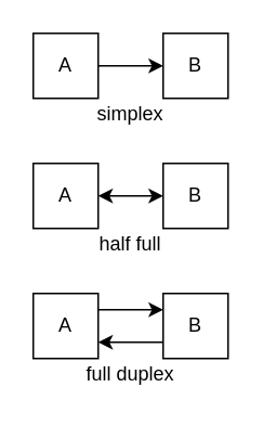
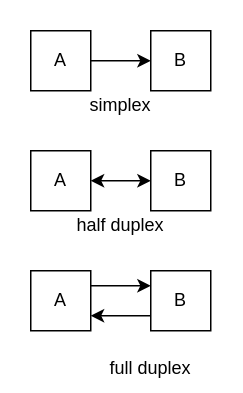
  <mxCell id="0" />
  <mxCell id="1" parent="0" />
  <mxCell id="2" value="A" style="rounded=0;whiteSpace=wrap;html=1;" vertex="1" parent="1"><mxGeometry x="20" y="20" width="40" height="40" as="geometry" /></mxCell>
  <mxCell id="3" value="B" style="rounded=0;whiteSpace=wrap;html=1;" vertex="1" parent="1"><mxGeometry x="100" y="20" width="40" height="40" as="geometry" /></mxCell>
  <mxCell id="4" value="" style="endArrow=classic;html=1;exitX=1;exitY=0.5;exitDx=0;exitDy=0;entryX=0;entryY=0.5;entryDx=0;entryDy=0;" edge="1" parent="1" source="2" target="3"><mxGeometry width="50" height="50" relative="1" as="geometry"><mxPoint x="100" y="100" as="sourcePoint" /><mxPoint x="270" y="100" as="targetPoint" /></mxGeometry></mxCell>
  <mxCell id="5" value="A" style="rounded=0;whiteSpace=wrap;html=1;" vertex="1" parent="1"><mxGeometry x="20" y="100" width="40" height="40" as="geometry" /></mxCell>
  <mxCell id="6" value="B" style="rounded=0;whiteSpace=wrap;html=1;" vertex="1" parent="1"><mxGeometry x="100" y="100" width="40" height="40" as="geometry" /></mxCell>
  <mxCell id="7" value="" style="endArrow=classic;html=1;exitX=1;exitY=0.5;exitDx=0;exitDy=0;entryX=0;entryY=0.5;entryDx=0;entryDy=0;startArrow=classic;startFill=1;" edge="1" parent="1" source="5" target="6"><mxGeometry width="50" height="50" relative="1" as="geometry"><mxPoint x="100" y="180" as="sourcePoint" /><mxPoint x="270" y="180" as="targetPoint" /></mxGeometry></mxCell>
  <mxCell id="8" value="A" style="rounded=0;whiteSpace=wrap;html=1;" vertex="1" parent="1"><mxGeometry x="20" y="180" width="40" height="40" as="geometry" /></mxCell>
  <mxCell id="9" value="B" style="rounded=0;whiteSpace=wrap;html=1;" vertex="1" parent="1"><mxGeometry x="100" y="180" width="40" height="40" as="geometry" /></mxCell>
  <mxCell id="10" value="" style="endArrow=classic;html=1;exitX=1;exitY=0.25;exitDx=0;exitDy=0;entryX=0;entryY=0.25;entryDx=0;entryDy=0;" edge="1" parent="1" source="8" target="9"><mxGeometry width="50" height="50" relative="1" as="geometry"><mxPoint x="0" y="280" as="sourcePoint" /><mxPoint x="50" y="230" as="targetPoint" /></mxGeometry></mxCell>
  <mxCell id="11" value="" style="endArrow=classic;html=1;entryX=1;entryY=0.75;entryDx=0;entryDy=0;exitX=0;exitY=0.75;exitDx=0;exitDy=0;" edge="1" parent="1" source="9" target="8"><mxGeometry width="50" height="50" relative="1" as="geometry"><mxPoint x="0" y="280" as="sourcePoint" /><mxPoint x="50" y="230" as="targetPoint" /></mxGeometry></mxCell>
  <mxCell id="12" value="simplex" style="text;html=1;strokeColor=none;fillColor=none;align=center;verticalAlign=middle;whiteSpace=wrap;rounded=0;" vertex="1" parent="1"><mxGeometry x="40" y="60" width="80" height="20" as="geometry" /></mxCell>
- <mxCell id="13" value="half full" style="text;html=1;strokeColor=none;fillColor=none;align=center;verticalAlign=middle;whiteSpace=wrap;rounded=0;" vertex="1" parent="1"><mxGeometry x="40" y="140" width="80" height="20" as="geometry" /></mxCell>
- <mxCell id="14" value="full duplex" style="text;html=1;strokeColor=none;fillColor=none;align=center;verticalAlign=middle;whiteSpace=wrap;rounded=0;" vertex="1" parent="1"><mxGeometry x="40" y="220" width="80" height="20" as="geometry" /></mxCell>
+ <mxCell id="13" value="half duplex" style="text;html=1;strokeColor=none;fillColor=none;align=center;verticalAlign=middle;whiteSpace=wrap;rounded=0;" vertex="1" parent="1"><mxGeometry x="40" y="140" width="80" height="20" as="geometry" /></mxCell>
+ <mxCell id="14" value="full duplex" style="text;html=1;strokeColor=none;fillColor=none;align=center;verticalAlign=middle;whiteSpace=wrap;rounded=0;" vertex="1" parent="1"><mxGeometry x="60" y="235" width="80" height="20" as="geometry" /></mxCell>
